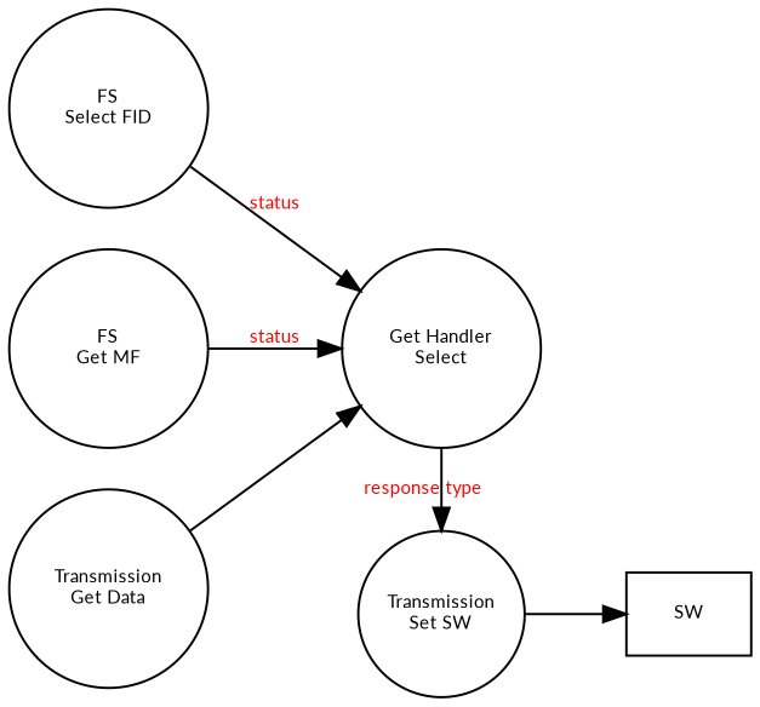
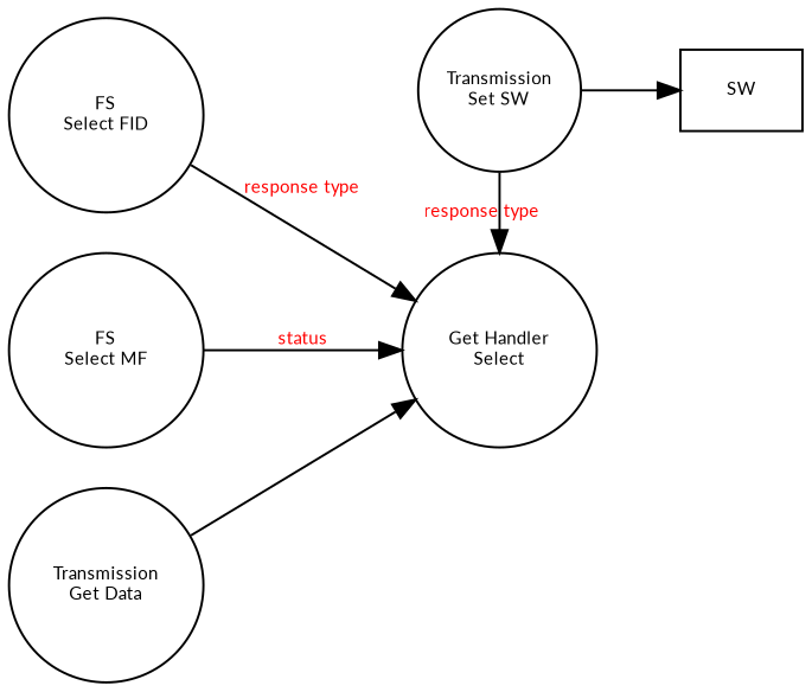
  digraph {
    fontname=Lato
    rankdir=LR
    node [fixedsize=true fontname=Lato fontsize=8 shape=circle]
    edge [fontcolor=Red fontname=Lato fontsize=8]
    n1 [label="FS\nSelect FID" width=1.2]
-   n2 [label="FS\nGet MF" width=1.2]
+   n2 [label="FS\nSelect MF" width=1.2]
    n3 [label="Get Handler\nSelect" width=1.2]
    n4 [label="Transmission\nSet SW" width=1]
    n5 [label=SW shape=record fixedsize=""]
    n6 [label="Transmission\nGet Data" width=1.2]
    subgraph sub_1 {
      rank=same
      n1
      n2
    }
    subgraph sub_2 {
      rank=same
      n3
      n4
    }
-   n1 -> n3 [label=status]
+   n1 -> n3 [label="response type"]
    n2 -> n3 [label=status]
-   n3 -> n4 [label="response type"]
+   n4 -> n3 [label="response type"]
    n4 -> n5
    n6 -> n3
  }
